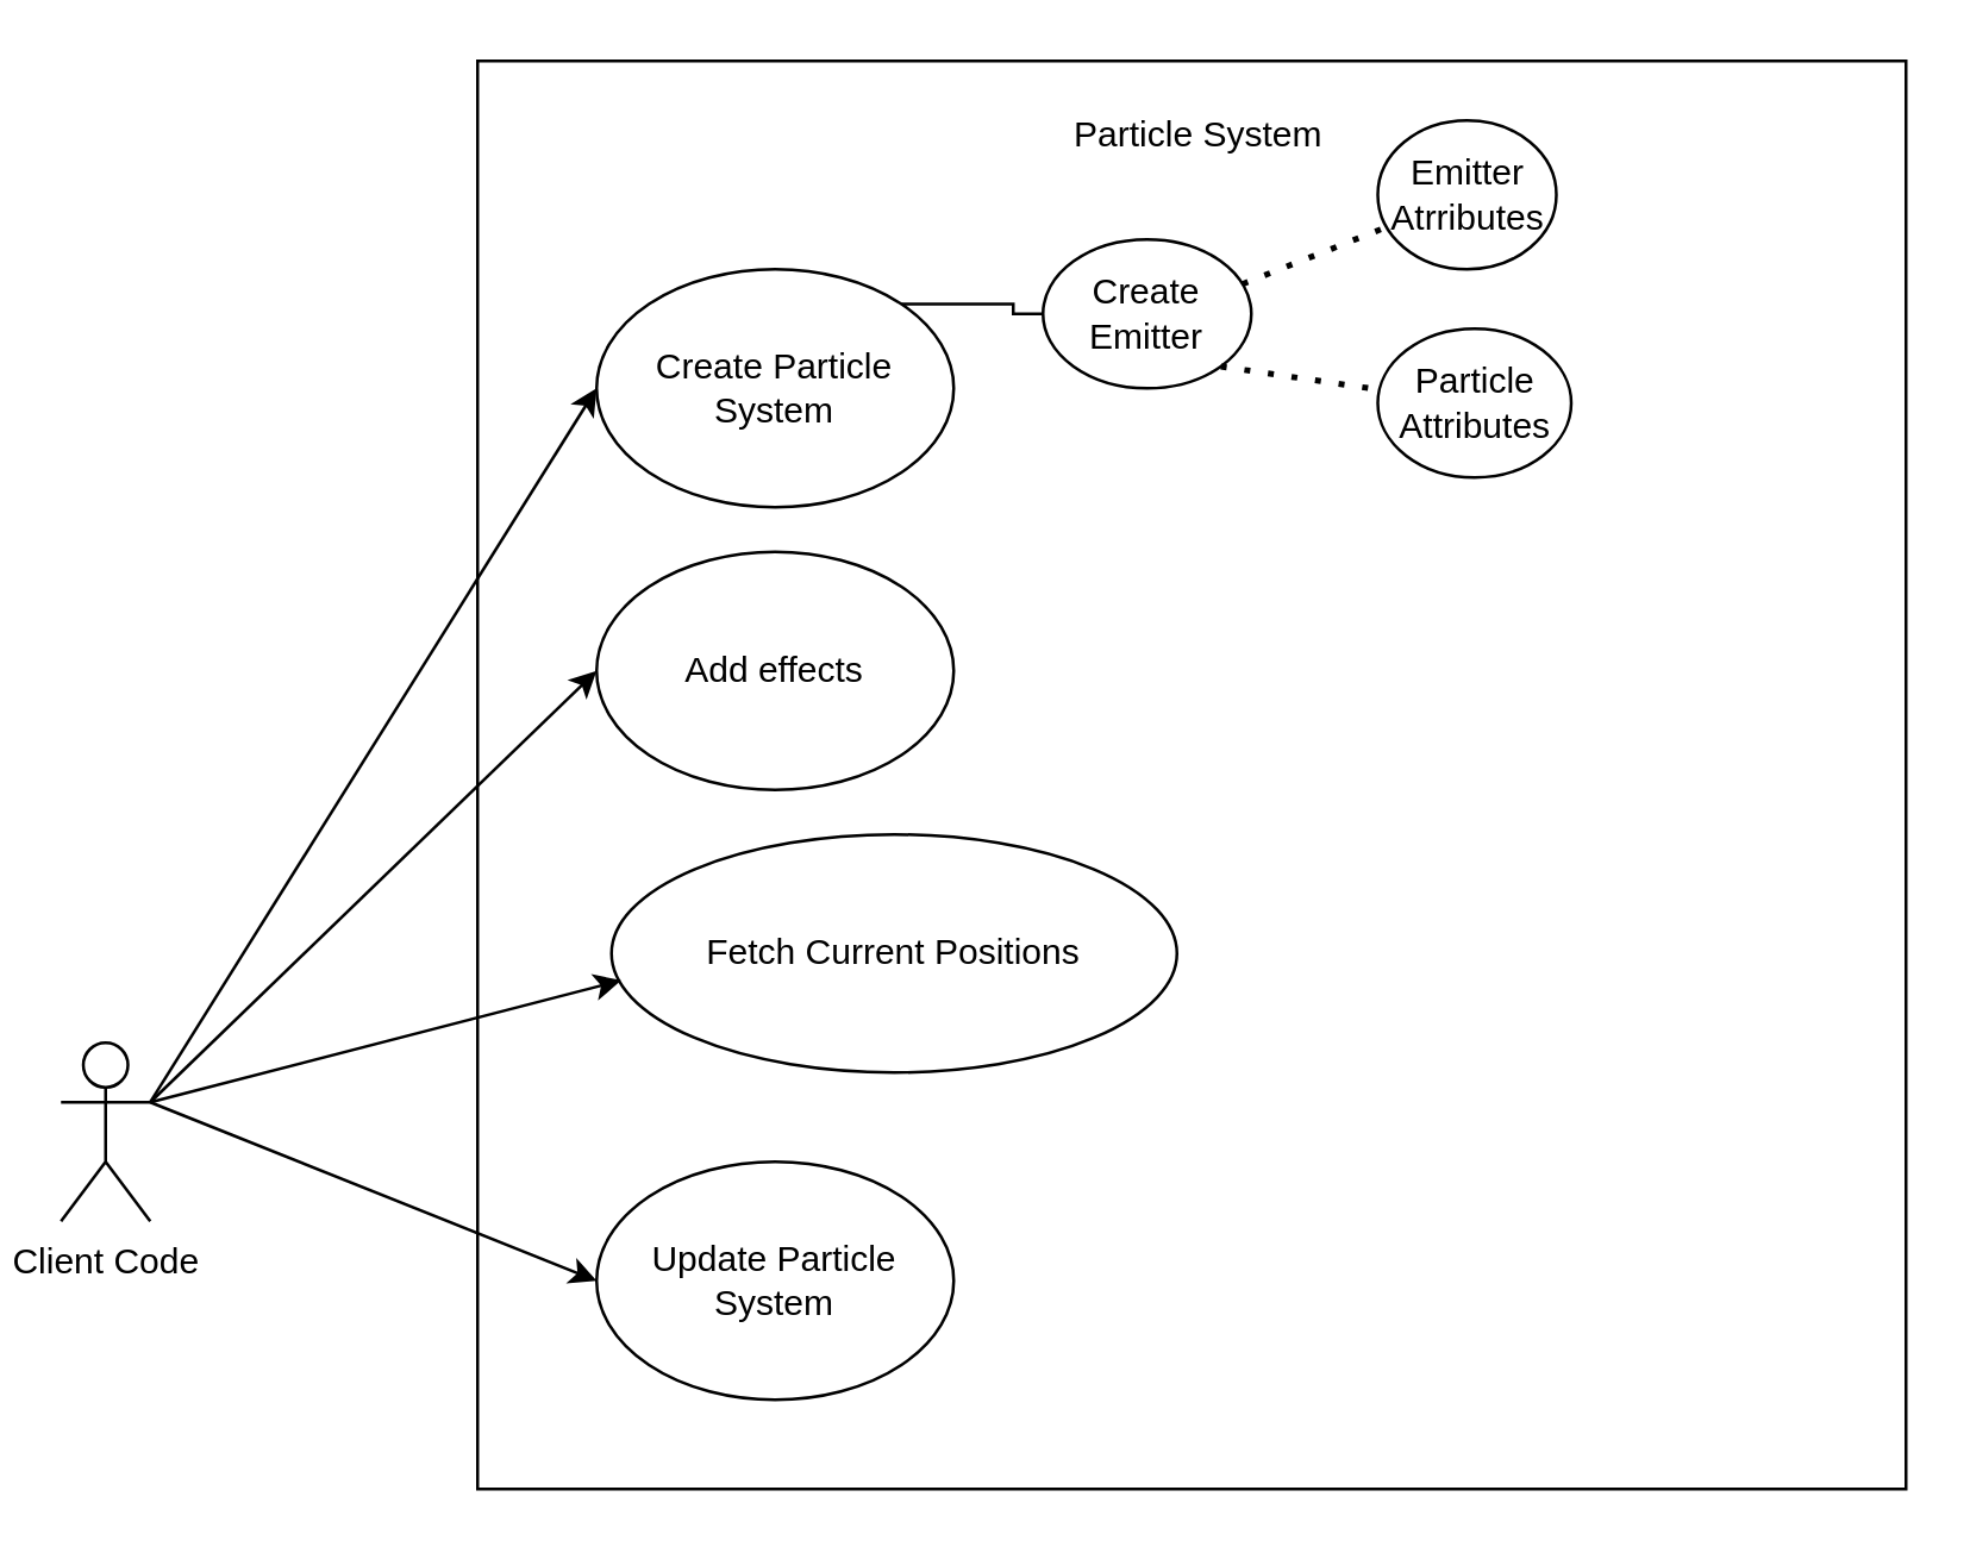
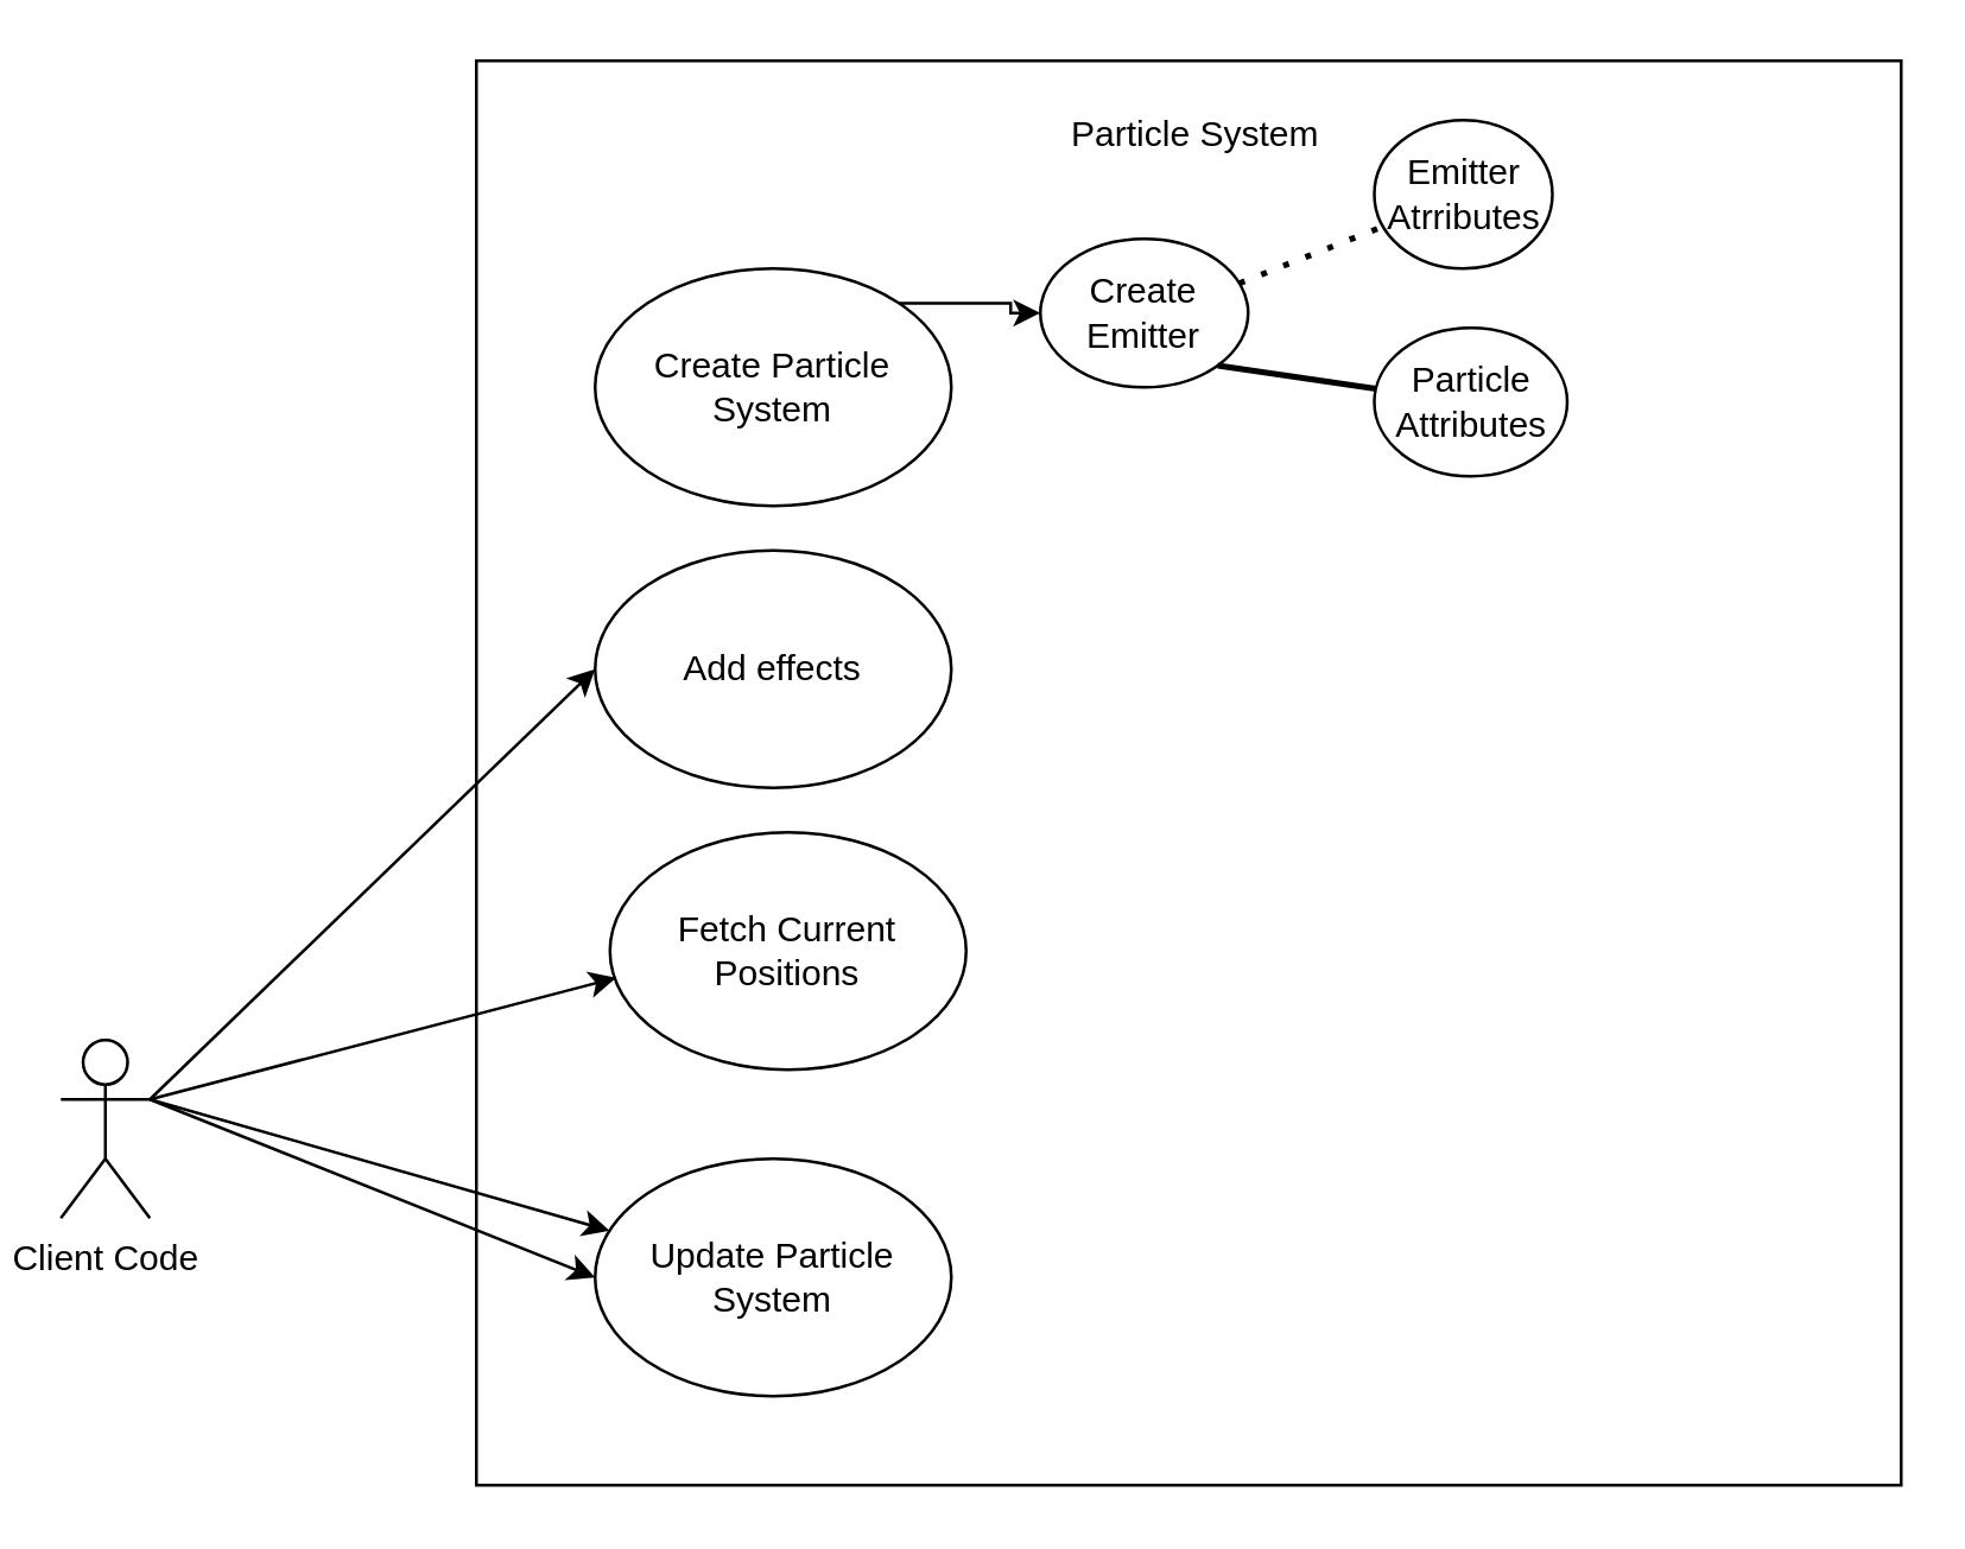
  <mxCell id="0" />
  <mxCell id="1" parent="0" />
  <mxCell id="2" value="Client Code&lt;br&gt;" style="shape=umlActor;verticalLabelPosition=bottom;verticalAlign=top;html=1;outlineConnect=0;" vertex="1" parent="1"><mxGeometry x="20" y="350" width="30" height="60" as="geometry" /></mxCell>
  <mxCell id="3" value="" style="whiteSpace=wrap;html=1;aspect=fixed;" vertex="1" parent="1"><mxGeometry x="160" y="20" width="480" height="480" as="geometry" /></mxCell>
  <mxCell id="4" value="Particle System" style="text;html=1;strokeColor=none;fillColor=none;align=center;verticalAlign=middle;whiteSpace=wrap;rounded=0;" vertex="1" parent="1"><mxGeometry x="350" y="30" width="105" height="30" as="geometry" /></mxCell>
- <mxCell id="5" style="edgeStyle=orthogonalEdgeStyle;rounded=0;orthogonalLoop=1;jettySize=auto;html=1;exitX=1;exitY=0;exitDx=0;exitDy=0;endArrow=none;" edge="1" parent="1" source="6" target="9"><mxGeometry relative="1" as="geometry" /></mxCell>
+ <mxCell id="5" style="edgeStyle=orthogonalEdgeStyle;rounded=0;orthogonalLoop=1;jettySize=auto;html=1;exitX=1;exitY=0;exitDx=0;exitDy=0;" edge="1" parent="1" source="6" target="9"><mxGeometry relative="1" as="geometry" /></mxCell>
  <mxCell id="6" value="Create Particle System" style="ellipse;whiteSpace=wrap;html=1;" vertex="1" parent="1"><mxGeometry x="200" y="90" width="120" height="80" as="geometry" /></mxCell>
  <mxCell id="7" value="Update Particle System" style="ellipse;whiteSpace=wrap;html=1;" vertex="1" parent="1"><mxGeometry x="200" y="390" width="120" height="80" as="geometry" /></mxCell>
- <mxCell id="8" value="Fetch Current Positions" style="ellipse;whiteSpace=wrap;html=1;" vertex="1" parent="1"><mxGeometry x="205" y="280" width="190" height="80" as="geometry" /></mxCell>
+ <mxCell id="8" value="Fetch Current Positions" style="ellipse;whiteSpace=wrap;html=1;" vertex="1" parent="1"><mxGeometry x="205" y="280" width="120" height="80" as="geometry" /></mxCell>
  <mxCell id="9" value="Create Emitter" style="ellipse;whiteSpace=wrap;html=1;" vertex="1" parent="1"><mxGeometry x="350" y="80" width="70" height="50" as="geometry" /></mxCell>
  <mxCell id="10" value="Emitter Atrributes" style="ellipse;whiteSpace=wrap;html=1;" vertex="1" parent="1"><mxGeometry x="462.5" y="40" width="60" height="50" as="geometry" /></mxCell>
  <mxCell id="11" value="Particle Attributes" style="ellipse;whiteSpace=wrap;html=1;" vertex="1" parent="1"><mxGeometry x="462.5" y="110" width="65" height="50" as="geometry" /></mxCell>
- <mxCell id="12" value="" style="endArrow=none;dashed=1;html=1;dashPattern=1 3;strokeWidth=2;rounded=0;exitX=1;exitY=1;exitDx=0;exitDy=0;" edge="1" parent="1" source="9" target="11"><mxGeometry width="50" height="50" relative="1" as="geometry"><mxPoint x="415" y="530" as="sourcePoint" /><mxPoint x="465" y="480" as="targetPoint" /></mxGeometry></mxCell>
+ <mxCell id="12" value="" style="endArrow=none;dashed=0;html=1;dashPattern=1 3;strokeWidth=2;rounded=0;exitX=1;exitY=1;exitDx=0;exitDy=0;" edge="1" parent="1" source="9" target="11"><mxGeometry width="50" height="50" relative="1" as="geometry"><mxPoint x="415" y="530" as="sourcePoint" /><mxPoint x="465" y="480" as="targetPoint" /></mxGeometry></mxCell>
  <mxCell id="13" value="" style="endArrow=none;dashed=1;html=1;dashPattern=1 3;strokeWidth=2;rounded=0;exitX=0.957;exitY=0.3;exitDx=0;exitDy=0;exitPerimeter=0;" edge="1" parent="1" source="9" target="10"><mxGeometry width="50" height="50" relative="1" as="geometry"><mxPoint x="415" y="530" as="sourcePoint" /><mxPoint x="465" y="480" as="targetPoint" /></mxGeometry></mxCell>
- <mxCell id="14" value="" style="endArrow=classic;html=1;rounded=0;exitX=1;exitY=0.333;exitDx=0;exitDy=0;exitPerimeter=0;entryX=0;entryY=0.5;entryDx=0;entryDy=0;" edge="1" parent="1" source="2" target="6"><mxGeometry width="50" height="50" relative="1" as="geometry"><mxPoint x="330" y="390" as="sourcePoint" /><mxPoint x="380" y="340" as="targetPoint" /></mxGeometry></mxCell>
+ <mxCell id="14" value="" style="endArrow=classic;html=1;rounded=0;exitX=1;exitY=0.333;exitDx=0;exitDy=0;exitPerimeter=0;" edge="1" parent="1" source="2" target="7"><mxGeometry width="50" height="50" relative="1" as="geometry"><mxPoint x="330" y="390" as="sourcePoint" /><mxPoint x="380" y="340" as="targetPoint" /></mxGeometry></mxCell>
  <mxCell id="15" value="" style="endArrow=classic;html=1;rounded=0;entryX=0.017;entryY=0.613;entryDx=0;entryDy=0;entryPerimeter=0;" edge="1" parent="1" target="8"><mxGeometry width="50" height="50" relative="1" as="geometry"><mxPoint x="50" y="370" as="sourcePoint" /><mxPoint x="380" y="340" as="targetPoint" /></mxGeometry></mxCell>
  <mxCell id="16" value="" style="endArrow=classic;html=1;rounded=0;entryX=0;entryY=0.5;entryDx=0;entryDy=0;" edge="1" parent="1" target="7"><mxGeometry width="50" height="50" relative="1" as="geometry"><mxPoint x="50" y="370" as="sourcePoint" /><mxPoint x="380" y="340" as="targetPoint" /></mxGeometry></mxCell>
  <mxCell id="17" value="Add effects" style="ellipse;whiteSpace=wrap;html=1;" vertex="1" parent="1"><mxGeometry x="200" y="185" width="120" height="80" as="geometry" /></mxCell>
  <mxCell id="18" value="" style="endArrow=classic;html=1;rounded=0;entryX=0;entryY=0.5;entryDx=0;entryDy=0;" edge="1" parent="1" target="17"><mxGeometry width="50" height="50" relative="1" as="geometry"><mxPoint x="50" y="370" as="sourcePoint" /><mxPoint x="380" y="340" as="targetPoint" /></mxGeometry></mxCell>
